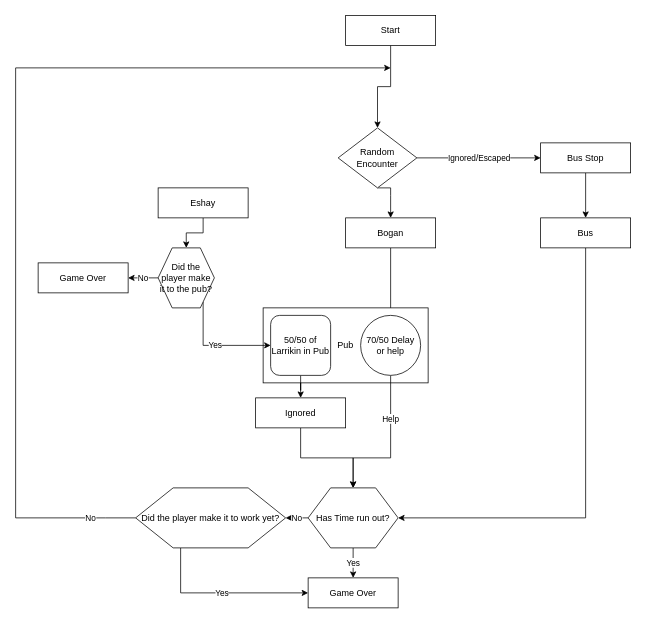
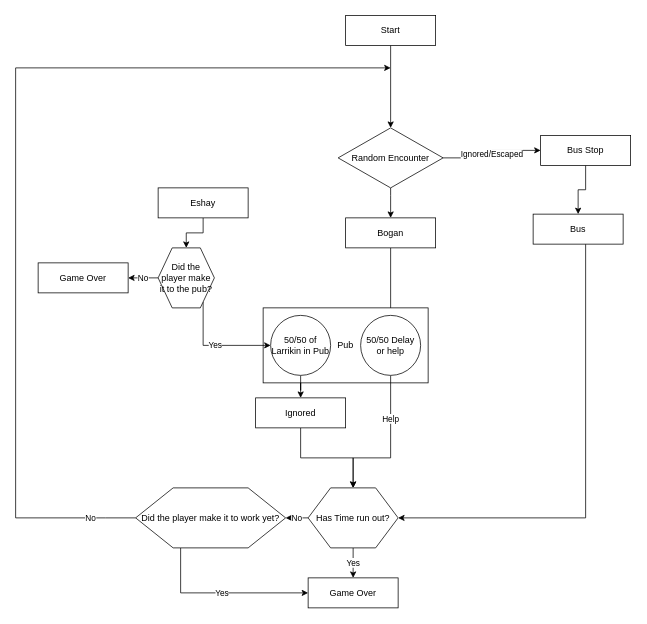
  <mxCell id="0" />
  <mxCell id="1" parent="0" />
  <mxCell id="2" style="edgeStyle=orthogonalEdgeStyle;rounded=0;orthogonalLoop=1;jettySize=auto;html=1;" edge="1" parent="1" source="3" target="6"><mxGeometry relative="1" as="geometry" /></mxCell>
  <mxCell id="3" value="Start" style="rounded=0;whiteSpace=wrap;html=1;" vertex="1" parent="1"><mxGeometry x="460" y="20" width="120" height="40" as="geometry" /></mxCell>
  <mxCell id="4" style="edgeStyle=orthogonalEdgeStyle;rounded=0;orthogonalLoop=1;jettySize=auto;html=1;exitX=0.5;exitY=1;exitDx=0;exitDy=0;entryX=0.5;entryY=0;entryDx=0;entryDy=0;" edge="1" parent="1" source="6" target="10"><mxGeometry relative="1" as="geometry"><Array as="points"><mxPoint x="520" y="260" /><mxPoint x="520" y="260" /></Array></mxGeometry></mxCell>
  <mxCell id="5" value="Ignored/Escaped" style="edgeStyle=orthogonalEdgeStyle;rounded=0;orthogonalLoop=1;jettySize=auto;html=1;entryX=0;entryY=0.5;entryDx=0;entryDy=0;" edge="1" parent="1" source="6" target="18"><mxGeometry relative="1" as="geometry"><mxPoint x="700" y="210" as="targetPoint" /><mxPoint as="offset" /></mxGeometry></mxCell>
- <mxCell id="6" value="Random Encounter" style="rhombus;whiteSpace=wrap;html=1;" vertex="1" parent="1"><mxGeometry x="450" y="170" width="105" height="80" as="geometry" /></mxCell>
+ <mxCell id="6" value="Random Encounter" style="rhombus;whiteSpace=wrap;html=1;" vertex="1" parent="1"><mxGeometry x="450" y="170" width="140" height="80" as="geometry" /></mxCell>
  <mxCell id="7" style="edgeStyle=orthogonalEdgeStyle;rounded=0;orthogonalLoop=1;jettySize=auto;html=1;entryX=0.5;entryY=0;entryDx=0;entryDy=0;" edge="1" parent="1" source="8"><mxGeometry relative="1" as="geometry"><mxPoint x="470" y="650" as="targetPoint" /><Array as="points"><mxPoint x="400" y="610" /><mxPoint x="470" y="610" /></Array></mxGeometry></mxCell>
  <mxCell id="8" value="Ignored" style="rounded=0;whiteSpace=wrap;html=1;" vertex="1" parent="1"><mxGeometry x="340" y="530" width="120" height="40" as="geometry" /></mxCell>
  <mxCell id="9" style="edgeStyle=orthogonalEdgeStyle;rounded=0;orthogonalLoop=1;jettySize=auto;html=1;entryX=0.5;entryY=0;entryDx=0;entryDy=0;exitX=0.5;exitY=1;exitDx=0;exitDy=0;" edge="1" parent="1" source="10" target="21"><mxGeometry relative="1" as="geometry"><mxPoint x="470" y="330" as="sourcePoint" /></mxGeometry></mxCell>
  <mxCell id="10" value="Bogan" style="rounded=0;whiteSpace=wrap;html=1;" vertex="1" parent="1"><mxGeometry x="460" y="290" width="120" height="40" as="geometry" /></mxCell>
  <mxCell id="11" style="edgeStyle=orthogonalEdgeStyle;rounded=0;orthogonalLoop=1;jettySize=auto;html=1;" edge="1" parent="1" source="12" target="26"><mxGeometry relative="1" as="geometry"><mxPoint x="270" y="390" as="targetPoint" /></mxGeometry></mxCell>
  <mxCell id="12" value="Eshay" style="rounded=0;whiteSpace=wrap;html=1;" vertex="1" parent="1"><mxGeometry x="210" y="250" width="120" height="40" as="geometry" /></mxCell>
  <mxCell id="13" value="No" style="edgeStyle=orthogonalEdgeStyle;rounded=0;orthogonalLoop=1;jettySize=auto;html=1;exitX=0;exitY=0.5;exitDx=0;exitDy=0;" edge="1" parent="1" source="32"><mxGeometry x="-0.905" relative="1" as="geometry"><mxPoint x="520" y="90" as="targetPoint" /><mxPoint x="410" y="670" as="sourcePoint" /><Array as="points"><mxPoint x="140" y="690" /><mxPoint x="20" y="690" /><mxPoint x="20" y="90" /></Array><mxPoint as="offset" /></mxGeometry></mxCell>
  <mxCell id="14" style="edgeStyle=orthogonalEdgeStyle;rounded=0;orthogonalLoop=1;jettySize=auto;html=1;entryX=1;entryY=0.5;entryDx=0;entryDy=0;" edge="1" parent="1" source="15" target="30"><mxGeometry relative="1" as="geometry"><mxPoint x="530" y="670" as="targetPoint" /><Array as="points"><mxPoint x="780" y="690" /></Array></mxGeometry></mxCell>
- <mxCell id="15" value="Bus" style="rounded=0;whiteSpace=wrap;html=1;" vertex="1" parent="1"><mxGeometry x="720" y="290" width="120" height="40" as="geometry" /></mxCell>
+ <mxCell id="15" value="Bus" style="rounded=0;whiteSpace=wrap;html=1;" vertex="1" parent="1"><mxGeometry x="710" y="285" width="120" height="40" as="geometry" /></mxCell>
  <mxCell id="16" value="Pub" style="rounded=0;whiteSpace=wrap;html=1;" vertex="1" parent="1"><mxGeometry x="350" width="220" height="100" as="geometry" y="410" /></mxCell>
  <mxCell id="17" style="edgeStyle=orthogonalEdgeStyle;rounded=0;orthogonalLoop=1;jettySize=auto;html=1;entryX=0.5;entryY=0;entryDx=0;entryDy=0;" edge="1" parent="1" source="18" target="15"><mxGeometry relative="1" as="geometry" /></mxCell>
- <mxCell id="18" value="Bus Stop" style="rounded=0;whiteSpace=wrap;html=1;" vertex="1" parent="1"><mxGeometry x="720" y="190" width="120" height="40" as="geometry" /></mxCell>
+ <mxCell id="18" value="Bus Stop" style="rounded=0;whiteSpace=wrap;html=1;" vertex="1" parent="1"><mxGeometry x="720" y="180" width="120" height="40" as="geometry" /></mxCell>
  <mxCell id="19" value="Game Over" style="rounded=0;whiteSpace=wrap;html=1;" vertex="1" parent="1"><mxGeometry x="410" y="770" width="120" height="40" as="geometry" /></mxCell>
  <mxCell id="20" value="Help" style="edgeStyle=orthogonalEdgeStyle;rounded=0;orthogonalLoop=1;jettySize=auto;html=1;entryX=0.5;entryY=0;entryDx=0;entryDy=0;" edge="1" parent="1" source="21" target="30"><mxGeometry x="-0.42" relative="1" as="geometry"><mxPoint x="470" y="650" as="targetPoint" /><Array as="points"><mxPoint x="520" y="610" /><mxPoint x="470" y="610" /></Array><mxPoint as="offset" /></mxGeometry></mxCell>
- <mxCell id="21" value="70/50 Delay or help" style="ellipse;whiteSpace=wrap;html=1;aspect=fixed;" vertex="1" parent="1"><mxGeometry x="480" y="420" width="80" height="80" as="geometry" /></mxCell>
+ <mxCell id="21" value="50/50 Delay or help" style="ellipse;whiteSpace=wrap;html=1;aspect=fixed;" vertex="1" parent="1"><mxGeometry x="480" y="420" width="80" height="80" as="geometry" /></mxCell>
  <mxCell id="22" style="edgeStyle=orthogonalEdgeStyle;rounded=0;orthogonalLoop=1;jettySize=auto;html=1;entryX=0.5;entryY=0;entryDx=0;entryDy=0;" edge="1" parent="1" source="23" target="8"><mxGeometry relative="1" as="geometry" /></mxCell>
- <mxCell id="23" value="50/50 of Larrikin in Pub" style="whiteSpace=wrap;html=1;aspect=fixed;rounded=1;" vertex="1" parent="1"><mxGeometry x="360" y="420" width="80" height="80" as="geometry" /></mxCell>
+ <mxCell id="23" value="50/50 of Larrikin in Pub" style="ellipse;whiteSpace=wrap;html=1;aspect=fixed;" vertex="1" parent="1"><mxGeometry x="360" y="420" width="80" height="80" as="geometry" /></mxCell>
  <mxCell id="24" value="Yes" style="edgeStyle=orthogonalEdgeStyle;rounded=0;orthogonalLoop=1;jettySize=auto;html=1;entryX=0;entryY=0.5;entryDx=0;entryDy=0;" edge="1" parent="1" source="26" target="23"><mxGeometry relative="1" as="geometry"><Array as="points"><mxPoint x="270" y="460" /></Array></mxGeometry></mxCell>
  <mxCell id="25" value="No" style="edgeStyle=orthogonalEdgeStyle;rounded=0;orthogonalLoop=1;jettySize=auto;html=1;entryX=1;entryY=0.5;entryDx=0;entryDy=0;" edge="1" parent="1" source="26" target="27"><mxGeometry relative="1" as="geometry"><mxPoint x="130" y="370" as="targetPoint" /></mxGeometry></mxCell>
  <mxCell id="26" value="Did the player make it to the pub?" style="shape=hexagon;perimeter=hexagonPerimeter2;whiteSpace=wrap;html=1;" vertex="1" parent="1"><mxGeometry x="210" y="330" width="75" height="80" as="geometry" /></mxCell>
  <mxCell id="27" value="Game Over" style="rounded=0;whiteSpace=wrap;html=1;" vertex="1" parent="1"><mxGeometry x="50" y="350" width="120" height="40" as="geometry" /></mxCell>
  <mxCell id="28" value="Yes" style="edgeStyle=orthogonalEdgeStyle;rounded=0;orthogonalLoop=1;jettySize=auto;html=1;entryX=0.5;entryY=0;entryDx=0;entryDy=0;" edge="1" parent="1" source="30" target="19"><mxGeometry relative="1" as="geometry"><mxPoint x="470" y="770" as="targetPoint" /></mxGeometry></mxCell>
  <mxCell id="29" value="No" style="edgeStyle=orthogonalEdgeStyle;rounded=0;orthogonalLoop=1;jettySize=auto;html=1;entryX=1;entryY=0.5;entryDx=0;entryDy=0;" edge="1" parent="1" source="30" target="32"><mxGeometry relative="1" as="geometry"><mxPoint x="310" y="690" as="targetPoint" /></mxGeometry></mxCell>
  <mxCell id="30" value="Has Time run out?" style="shape=hexagon;perimeter=hexagonPerimeter2;whiteSpace=wrap;html=1;" vertex="1" parent="1"><mxGeometry x="410" y="650" width="120" height="80" as="geometry" /></mxCell>
  <mxCell id="31" value="Yes" style="edgeStyle=orthogonalEdgeStyle;rounded=0;orthogonalLoop=1;jettySize=auto;html=1;entryX=0;entryY=0.5;entryDx=0;entryDy=0;" edge="1" parent="1" source="32" target="19"><mxGeometry relative="1" as="geometry"><Array as="points"><mxPoint x="240" y="790" /></Array></mxGeometry></mxCell>
  <mxCell id="32" value="Did the player make it to work yet?" style="shape=hexagon;perimeter=hexagonPerimeter2;whiteSpace=wrap;html=1;" vertex="1" parent="1"><mxGeometry x="180" y="650" width="200" height="80" as="geometry" /></mxCell>
